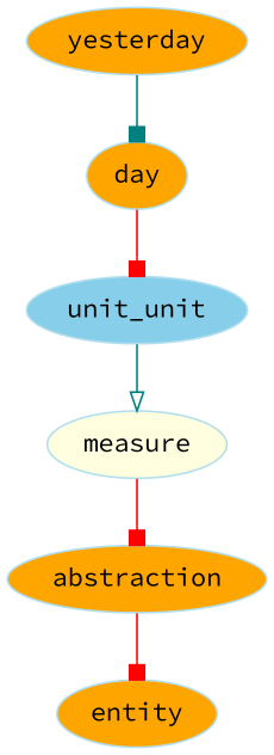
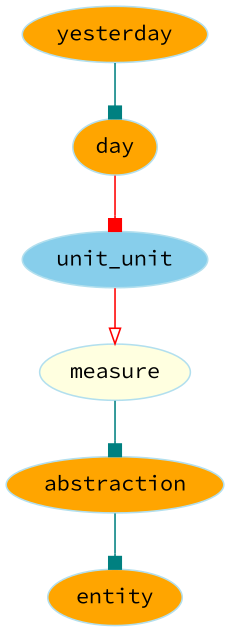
  digraph {
    fontname="Source Code Pro"
    node [color=lightblue2 fillcolor=orange fontname="Source Code Pro" style=filled]
    edge [arrowhead=box color=teal fontname="Source Code Pro" style=solid]
    yesterday
    day
    n3 [fillcolor=skyblue label=unit_unit]
    measure [fillcolor=lightyellow]
    abstraction
    entity
    yesterday -> day
    day -> n3 [color=red]
-   n3 -> measure [arrowhead=onormal]
-   measure -> abstraction [color=red]
-   abstraction -> entity [color=red]
+   n3 -> measure [arrowhead=onormal color=red]
+   measure -> abstraction
+   abstraction -> entity
  }
